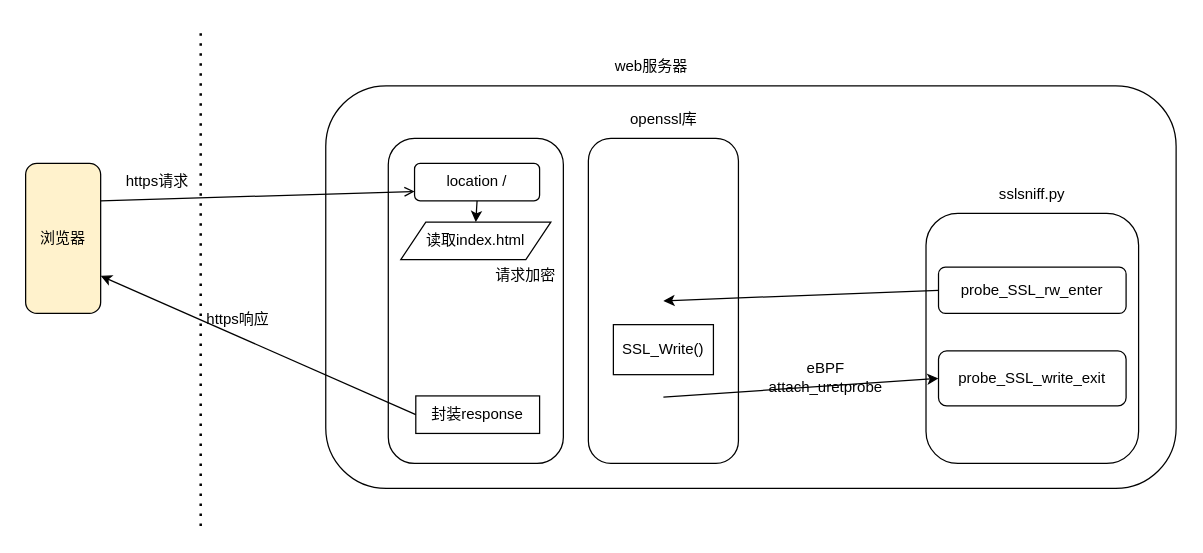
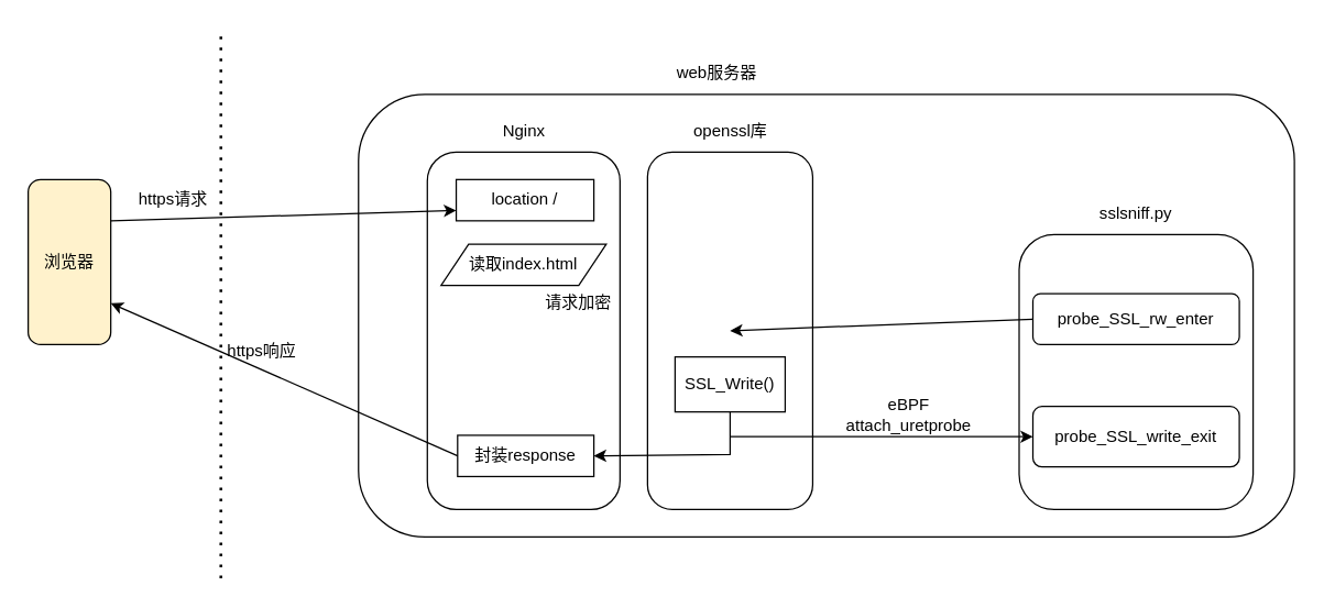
  <mxCell id="0" />
  <mxCell id="1" parent="0" />
  <mxCell id="2" value="浏览器" style="rounded=1;whiteSpace=wrap;html=1;fillColor=#fff2cc;" parent="1" vertex="1"><mxGeometry x="20" y="130" width="60" height="120" as="geometry" /></mxCell>
  <mxCell id="3" value="" style="endArrow=none;dashed=1;html=1;dashPattern=1 3;strokeWidth=2;rounded=0;" parent="1" edge="1"><mxGeometry width="50" height="50" relative="1" as="geometry"><mxPoint x="160" y="420" as="sourcePoint" /><mxPoint x="160" y="20" as="targetPoint" /></mxGeometry></mxCell>
  <mxCell id="4" value="web服务器" style="text;html=1;align=center;verticalAlign=middle;resizable=0;points=[];autosize=1;strokeColor=none;fillColor=none;" parent="1" vertex="1"><mxGeometry x="480" y="38" width="80" height="30" as="geometry" /></mxCell>
  <mxCell id="5" value="" style="rounded=1;whiteSpace=wrap;html=1;" parent="1" vertex="1"><mxGeometry x="260" y="68" width="680" height="322" as="geometry" /></mxCell>
  <mxCell id="6" value="https请求" style="text;html=1;align=center;verticalAlign=middle;resizable=0;points=[];autosize=1;strokeColor=none;fillColor=none;" parent="1" vertex="1"><mxGeometry x="90" y="130" width="70" height="30" as="geometry" /></mxCell>
  <mxCell id="7" value="" style="rounded=1;whiteSpace=wrap;html=1;" parent="1" vertex="1"><mxGeometry x="310" y="110" width="140" height="260" as="geometry" /></mxCell>
  <mxCell id="8" value="读取index.html" style="shape=parallelogram;perimeter=parallelogramPerimeter;whiteSpace=wrap;html=1;fixedSize=1;" parent="1" vertex="1"><mxGeometry x="320" y="177" width="120" height="30" as="geometry" /></mxCell>
  <mxCell id="9" value="" style="rounded=1;whiteSpace=wrap;html=1;" parent="1" vertex="1"><mxGeometry x="470" y="110" width="120" height="260" as="geometry" /></mxCell>
  <mxCell id="10" value="openssl库" style="text;html=1;align=center;verticalAlign=middle;resizable=0;points=[];autosize=1;strokeColor=none;fillColor=none;" parent="1" vertex="1"><mxGeometry x="490" y="80" width="80" height="30" as="geometry" /></mxCell>
  <mxCell id="11" value="SSL_Write()" style="rounded=0;whiteSpace=wrap;html=1;" parent="1" vertex="1"><mxGeometry x="490" y="259" width="80" height="40" as="geometry" /></mxCell>
  <mxCell id="12" value="请求加密" style="text;html=1;align=center;verticalAlign=middle;whiteSpace=wrap;rounded=0;" parent="1" vertex="1"><mxGeometry x="390" y="205" width="60" height="30" as="geometry" /></mxCell>
- <mxCell id="14" value="location /" style="whiteSpace=wrap;html=1;rounded=1;" parent="1" vertex="1"><mxGeometry x="331" y="130" width="100" height="30" as="geometry" /></mxCell>
- <mxCell id="15" value="" style="endArrow=open;html=1;rounded=0;exitX=1;exitY=0.25;exitDx=0;exitDy=0;entryX=0;entryY=0.75;entryDx=0;entryDy=0;" parent="1" source="2" target="14" edge="1"><mxGeometry width="50" height="50" relative="1" as="geometry"><mxPoint x="370" y="280" as="sourcePoint" /><mxPoint x="420" y="230" as="targetPoint" /></mxGeometry></mxCell>
- <mxCell id="16" value="" style="endArrow=classic;html=1;rounded=0;exitX=0.5;exitY=1;exitDx=0;exitDy=0;entryX=0.5;entryY=0;entryDx=0;entryDy=0;" parent="1" source="14" target="8" edge="1"><mxGeometry width="50" height="50" relative="1" as="geometry"><mxPoint x="370" y="280" as="sourcePoint" /><mxPoint x="420" y="230" as="targetPoint" /></mxGeometry></mxCell>
+ <mxCell id="13" value="Nginx" style="text;html=1;align=center;verticalAlign=middle;resizable=0;points=[];autosize=1;strokeColor=none;fillColor=none;" parent="1" vertex="1"><mxGeometry x="355" y="80" width="50" height="30" as="geometry" /></mxCell>
+ <mxCell id="14" value="location /" style="rounded=0;whiteSpace=wrap;html=1;" parent="1" vertex="1"><mxGeometry x="331" y="130" width="100" height="30" as="geometry" /></mxCell>
+ <mxCell id="15" value="" style="endArrow=classic;html=1;rounded=0;exitX=1;exitY=0.25;exitDx=0;exitDy=0;entryX=0;entryY=0.75;entryDx=0;entryDy=0;" parent="1" source="2" target="14" edge="1"><mxGeometry width="50" height="50" relative="1" as="geometry"><mxPoint x="370" y="280" as="sourcePoint" /><mxPoint x="420" y="230" as="targetPoint" /></mxGeometry></mxCell>
  <mxCell id="17" value="封装response" style="rounded=0;whiteSpace=wrap;html=1;" parent="1" vertex="1"><mxGeometry x="332" y="316" width="99" height="30" as="geometry" /></mxCell>
+ <mxCell id="18" value="" style="endArrow=classic;html=1;rounded=0;entryX=1;entryY=0.5;entryDx=0;entryDy=0;exitX=0.5;exitY=1;exitDx=0;exitDy=0;" parent="1" source="11" target="17" edge="1"><mxGeometry width="50" height="50" relative="1" as="geometry"><mxPoint x="370" y="280" as="sourcePoint" /><mxPoint x="420" y="230" as="targetPoint" /><Array as="points"><mxPoint x="530" y="330" /></Array></mxGeometry></mxCell>
  <mxCell id="19" value="" style="endArrow=classic;html=1;rounded=0;exitX=0;exitY=0.5;exitDx=0;exitDy=0;entryX=1;entryY=0.75;entryDx=0;entryDy=0;" parent="1" source="17" target="2" edge="1"><mxGeometry width="50" height="50" relative="1" as="geometry"><mxPoint x="370" y="280" as="sourcePoint" /><mxPoint x="420" y="230" as="targetPoint" /></mxGeometry></mxCell>
  <mxCell id="20" value="https响应" style="text;html=1;align=center;verticalAlign=middle;whiteSpace=wrap;rounded=0;" parent="1" vertex="1"><mxGeometry x="160" y="240" width="60" height="30" as="geometry" /></mxCell>
  <mxCell id="21" value="" style="rounded=1;whiteSpace=wrap;html=1;" parent="1" vertex="1"><mxGeometry x="740" y="170" width="170" height="200" as="geometry" /></mxCell>
  <mxCell id="22" value="sslsniff.py" style="text;html=1;align=center;verticalAlign=middle;whiteSpace=wrap;rounded=0;" parent="1" vertex="1"><mxGeometry x="795" y="140" width="60" height="30" as="geometry" /></mxCell>
  <mxCell id="23" value="probe_SSL_rw_enter" style="rounded=1;whiteSpace=wrap;html=1;" parent="1" vertex="1"><mxGeometry x="750" y="213" width="150" height="37" as="geometry" /></mxCell>
- <mxCell id="24" value="probe_SSL_write_exit" style="rounded=1;whiteSpace=wrap;html=1;" parent="1" vertex="1"><mxGeometry x="750" y="280" width="150" height="44" as="geometry" /></mxCell>
+ <mxCell id="24" value="probe_SSL_write_exit" style="rounded=1;whiteSpace=wrap;html=1;" parent="1" vertex="1"><mxGeometry x="750" y="295" width="150" height="44" as="geometry" /></mxCell>
  <mxCell id="25" value="" style="endArrow=classic;html=1;rounded=0;entryX=0;entryY=0.5;entryDx=0;entryDy=0;" parent="1" target="24" edge="1"><mxGeometry width="50" height="50" relative="1" as="geometry"><mxPoint x="530" y="317" as="sourcePoint" /><mxPoint x="430" y="230" as="targetPoint" /></mxGeometry></mxCell>
  <mxCell id="26" value="eBPF&lt;div&gt;attach_uretprobe&lt;br&gt;&lt;/div&gt;" style="text;html=1;align=center;verticalAlign=middle;whiteSpace=wrap;rounded=0;" parent="1" vertex="1"><mxGeometry x="620" y="286" width="80" height="30" as="geometry" /></mxCell>
  <mxCell id="27" value="" style="endArrow=classic;html=1;rounded=0;exitX=0;exitY=0.5;exitDx=0;exitDy=0;" edge="1" parent="1" source="23"><mxGeometry width="50" height="50" relative="1" as="geometry"><mxPoint x="440" y="280" as="sourcePoint" /><mxPoint x="530" y="240" as="targetPoint" /></mxGeometry></mxCell>
